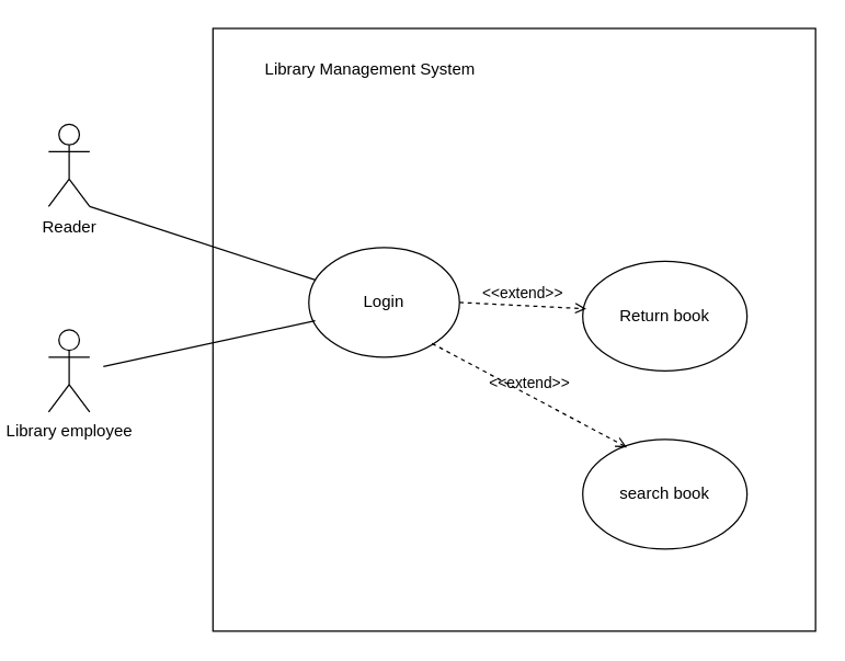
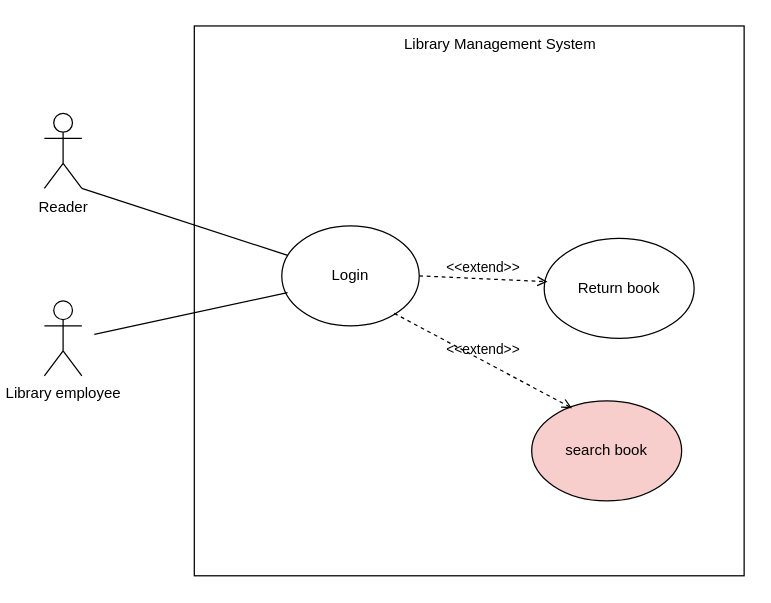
  <mxCell id="0" />
  <mxCell id="1" parent="0" />
  <mxCell id="2" value="" style="shape=umlActor;verticalLabelPosition=bottom;verticalAlign=top;html=1;outlineConnect=0;" vertex="1" parent="1"><mxGeometry x="35" y="90" width="30" height="60" as="geometry" /></mxCell>
  <mxCell id="3" value="" style="rounded=0;whiteSpace=wrap;html=1;" vertex="1" parent="1"><mxGeometry x="155" y="20" width="440" height="440" as="geometry" /></mxCell>
- <mxCell id="4" value="Library Management System" style="text;html=1;align=center;verticalAlign=middle;whiteSpace=wrap;rounded=0;" vertex="1" parent="1"><mxGeometry x="190" y="35" width="160" height="30" as="geometry" /></mxCell>
+ <mxCell id="4" value="Library Management System" style="text;html=1;align=center;verticalAlign=middle;whiteSpace=wrap;rounded=0;" vertex="1" parent="1"><mxGeometry x="320" y="20" width="160" height="30" as="geometry" /></mxCell>
  <mxCell id="5" value="Login" style="ellipse;whiteSpace=wrap;html=1;" vertex="1" parent="1"><mxGeometry x="225" y="180" width="110" height="80" as="geometry" /></mxCell>
- <mxCell id="6" value="Return book" style="ellipse;whiteSpace=wrap;html=1;" vertex="1" parent="1"><mxGeometry x="425" y="190" width="120" height="80" as="geometry" /></mxCell>
- <mxCell id="7" value="search book" style="ellipse;whiteSpace=wrap;html=1;" vertex="1" parent="1"><mxGeometry x="425" y="320" width="120" height="80" as="geometry" /></mxCell>
+ <mxCell id="6" value="Return book" style="ellipse;whiteSpace=wrap;html=1;" vertex="1" parent="1"><mxGeometry x="435" y="190" width="120" height="80" as="geometry" /></mxCell>
+ <mxCell id="7" value="search book" style="ellipse;whiteSpace=wrap;html=1;fillColor=#f8cecc;" vertex="1" parent="1"><mxGeometry x="425" y="320" width="120" height="80" as="geometry" /></mxCell>
  <mxCell id="8" value="" style="endArrow=none;html=1;" edge="1" parent="1" target="5"><mxGeometry width="50" height="50" relative="1" as="geometry"><mxPoint x="65" y="150" as="sourcePoint" /><mxPoint x="115" y="100" as="targetPoint" /></mxGeometry></mxCell>
  <mxCell id="9" value="" style="endArrow=none;html=1;entryX=0.042;entryY=0.668;entryDx=0;entryDy=0;entryPerimeter=0;" edge="1" parent="1" target="5"><mxGeometry width="50" height="50" relative="1" as="geometry"><mxPoint x="75" y="266.767" as="sourcePoint" /><mxPoint x="395" y="210" as="targetPoint" /></mxGeometry></mxCell>
  <mxCell id="10" value="&amp;lt;&amp;lt;extend&amp;gt;&amp;gt;" style="html=1;verticalAlign=bottom;labelBackgroundColor=none;endArrow=open;endFill=0;dashed=1;entryX=0.022;entryY=0.433;entryDx=0;entryDy=0;entryPerimeter=0;" edge="1" parent="1" target="6"><mxGeometry width="160" relative="1" as="geometry"><mxPoint x="335" y="220" as="sourcePoint" /><mxPoint x="415" y="220" as="targetPoint" /></mxGeometry></mxCell>
  <mxCell id="11" value="&amp;lt;&amp;lt;extend&amp;gt;&amp;gt;" style="html=1;verticalAlign=bottom;labelBackgroundColor=none;endArrow=open;endFill=0;dashed=1;entryX=0.269;entryY=0.073;entryDx=0;entryDy=0;entryPerimeter=0;" edge="1" parent="1" target="7"><mxGeometry width="160" relative="1" as="geometry"><mxPoint x="315" y="250" as="sourcePoint" /><mxPoint x="475" y="250" as="targetPoint" /></mxGeometry></mxCell>
  <mxCell id="12" value="Reader" style="text;html=1;align=center;verticalAlign=middle;resizable=0;points=[];autosize=1;strokeColor=none;fillColor=none;" vertex="1" parent="1"><mxGeometry x="20" y="150" width="60" height="30" as="geometry" /></mxCell>
  <mxCell id="13" value="Library employee" style="shape=umlActor;verticalLabelPosition=bottom;verticalAlign=top;html=1;outlineConnect=0;" vertex="1" parent="1"><mxGeometry x="35" y="240" width="30" height="60" as="geometry" /></mxCell>
